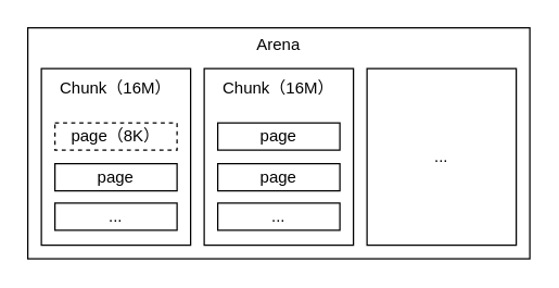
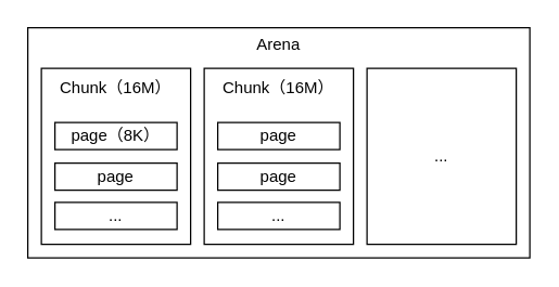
  <mxCell id="0" />
  <mxCell id="1" parent="0" />
  <mxCell id="2" value="Arena&lt;br&gt;&lt;br&gt;&lt;br&gt;&lt;br&gt;&lt;br&gt;&lt;br&gt;&lt;br&gt;&lt;br&gt;&lt;br&gt;&lt;br&gt;&lt;br&gt;" style="rounded=0;whiteSpace=wrap;html=1;movable=1;resizable=1;rotatable=1;deletable=1;editable=1;locked=0;connectable=1;" vertex="1" parent="1"><mxGeometry x="20" y="20" width="370" height="170" as="geometry" /></mxCell>
  <mxCell id="3" value="Chunk（16M）&lt;br&gt;&lt;br&gt;&lt;br&gt;&lt;br&gt;&lt;br&gt;&lt;br&gt;&lt;br&gt;&lt;br&gt;" style="rounded=0;whiteSpace=wrap;html=1;movable=1;resizable=1;rotatable=1;deletable=1;editable=1;locked=0;connectable=1;" vertex="1" parent="1"><mxGeometry x="30" y="50" width="110" height="130" as="geometry" /></mxCell>
  <mxCell id="4" value="page&lt;br&gt;" style="rounded=0;whiteSpace=wrap;html=1;movable=1;resizable=1;rotatable=1;deletable=1;editable=1;locked=0;connectable=1;" vertex="1" parent="1"><mxGeometry x="40" y="120" width="90" height="20" as="geometry" /></mxCell>
- <mxCell id="5" value="page（8K）" style="rounded=0;whiteSpace=wrap;html=1;movable=1;resizable=1;rotatable=1;deletable=1;editable=1;locked=0;connectable=1;dashed=1;" vertex="1" parent="1"><mxGeometry x="40" y="90" width="90" height="20" as="geometry" /></mxCell>
+ <mxCell id="5" value="page（8K）" style="rounded=0;whiteSpace=wrap;html=1;movable=1;resizable=1;rotatable=1;deletable=1;editable=1;locked=0;connectable=1;" vertex="1" parent="1"><mxGeometry x="40" y="90" width="90" height="20" as="geometry" /></mxCell>
  <mxCell id="6" value="..." style="rounded=0;whiteSpace=wrap;html=1;movable=1;resizable=1;rotatable=1;deletable=1;editable=1;locked=0;connectable=1;" vertex="1" parent="1"><mxGeometry x="40" y="149" width="90" height="20" as="geometry" /></mxCell>
  <mxCell id="7" value="Chunk（16M）&lt;br&gt;&lt;br&gt;&lt;br&gt;&lt;br&gt;&lt;br&gt;&lt;br&gt;&lt;br&gt;&lt;br&gt;" style="rounded=0;whiteSpace=wrap;html=1;movable=1;resizable=1;rotatable=1;deletable=1;editable=1;locked=0;connectable=1;" vertex="1" parent="1"><mxGeometry x="150" y="50" width="110" height="130" as="geometry" /></mxCell>
  <mxCell id="8" value="page&lt;br&gt;" style="rounded=0;whiteSpace=wrap;html=1;movable=1;resizable=1;rotatable=1;deletable=1;editable=1;locked=0;connectable=1;" vertex="1" parent="1"><mxGeometry x="160" y="120" width="90" height="20" as="geometry" /></mxCell>
  <mxCell id="9" value="page&lt;br&gt;" style="rounded=0;whiteSpace=wrap;html=1;movable=1;resizable=1;rotatable=1;deletable=1;editable=1;locked=0;connectable=1;" vertex="1" parent="1"><mxGeometry x="160" y="90" width="90" height="20" as="geometry" /></mxCell>
  <mxCell id="10" value="..." style="rounded=0;whiteSpace=wrap;html=1;movable=1;resizable=1;rotatable=1;deletable=1;editable=1;locked=0;connectable=1;" vertex="1" parent="1"><mxGeometry x="270" y="50" width="110" height="130" as="geometry" /></mxCell>
  <mxCell id="11" value="..." style="rounded=0;whiteSpace=wrap;html=1;movable=1;resizable=1;rotatable=1;deletable=1;editable=1;locked=0;connectable=1;" vertex="1" parent="1"><mxGeometry x="160" y="149" width="90" height="20" as="geometry" /></mxCell>
